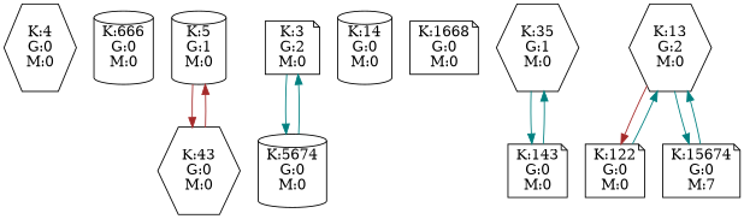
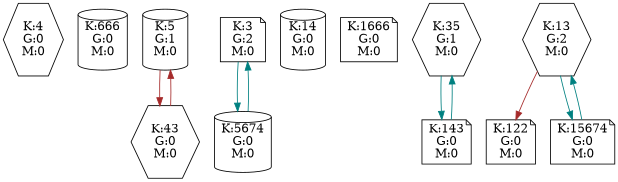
  digraph {
    node [shape=note]
    edge [color=teal]
    n1 [label="K:4\nG:0\nM:0" shape=hexagon]
    n2 [label="K:666\nG:0\nM:0" shape=cylinder]
    n3 [label="K:5\nG:1\nM:0" shape=cylinder]
    n4 [label="K:43\nG:0\nM:0" shape=hexagon]
    n5 [label="K:3\nG:2\nM:0"]
    n6 [label="K:5674\nG:0\nM:0" shape=cylinder]
    n7 [label="K:14\nG:0\nM:0" shape=cylinder]
-   n8 [label="K:1668\nG:0\nM:0"]
+   n8 [label="K:1666\nG:0\nM:0"]
    n9 [label="K:35\nG:1\nM:0" shape=hexagon]
    n10 [label="K:143\nG:0\nM:0"]
    n11 [label="K:13\nG:2\nM:0" shape=hexagon]
    n12 [label="K:122\nG:0\nM:0"]
-   n13 [label="K:15674\nG:0\nM:7"]
+   n13 [label="K:15674\nG:0\nM:0"]
    n3 -> n4 [color=brown]
    n4 -> n3 [color=brown]
    n5 -> n6
    n6 -> n5
    n9 -> n10
    n10 -> n9
    n11 -> n12 [color=brown]
    n11 -> n13
-   n12 -> n11
    n13 -> n11
  }
